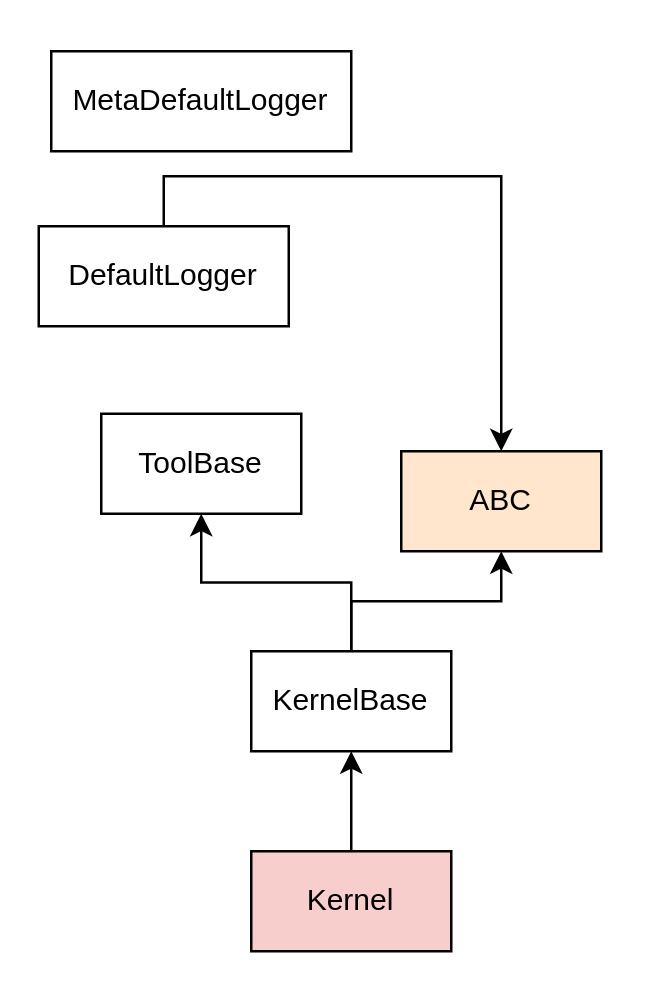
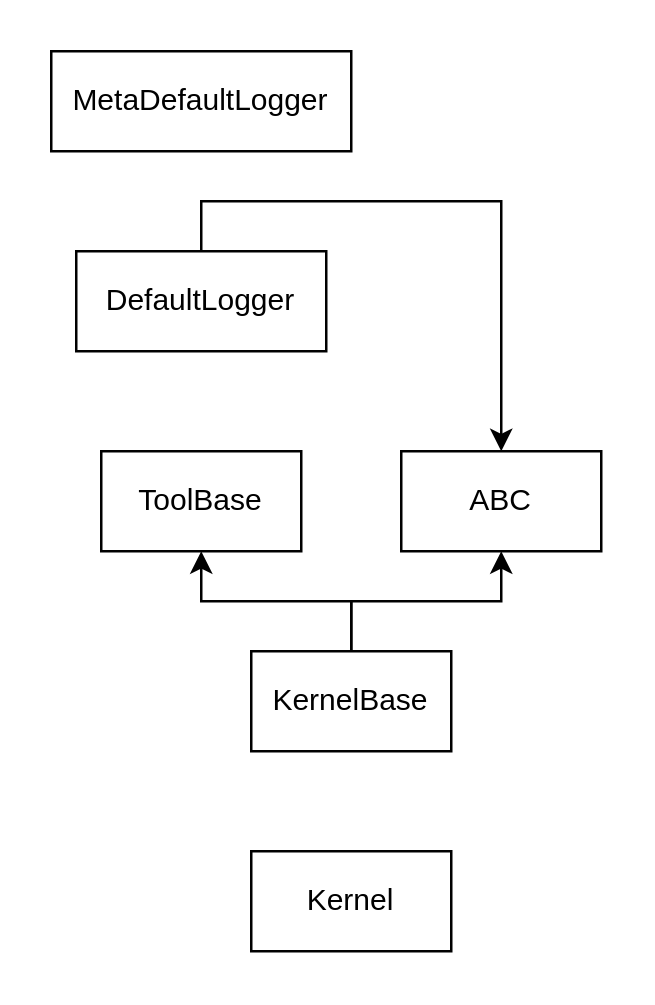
  <mxCell id="0" />
  <mxCell id="1" parent="0" />
- <mxCell id="2" style="edgeStyle=orthogonalEdgeStyle;rounded=0;orthogonalLoop=1;jettySize=auto;html=1;exitX=0.5;exitY=0;exitDx=0;exitDy=0;entryX=0.5;entryY=1;entryDx=0;entryDy=0;" edge="1" parent="1" source="3" target="6"><mxGeometry relative="1" as="geometry" /></mxCell>
- <mxCell id="3" value="Kernel" style="rounded=0;whiteSpace=wrap;html=1;fillColor=#f8cecc;" vertex="1" parent="1"><mxGeometry x="100" y="340" width="80" height="40" as="geometry" /></mxCell>
+ <mxCell id="3" value="Kernel" style="rounded=0;whiteSpace=wrap;html=1;" vertex="1" parent="1"><mxGeometry x="100" y="340" width="80" height="40" as="geometry" /></mxCell>
  <mxCell id="4" style="edgeStyle=orthogonalEdgeStyle;rounded=0;orthogonalLoop=1;jettySize=auto;html=1;exitX=0.5;exitY=0;exitDx=0;exitDy=0;entryX=0.5;entryY=1;entryDx=0;entryDy=0;" edge="1" parent="1" source="6" target="7"><mxGeometry relative="1" as="geometry" /></mxCell>
  <mxCell id="5" style="edgeStyle=orthogonalEdgeStyle;rounded=0;orthogonalLoop=1;jettySize=auto;html=1;exitX=0.5;exitY=0;exitDx=0;exitDy=0;entryX=0.5;entryY=1;entryDx=0;entryDy=0;" edge="1" parent="1" source="6" target="10"><mxGeometry relative="1" as="geometry" /></mxCell>
  <mxCell id="6" value="KernelBase" style="rounded=0;whiteSpace=wrap;html=1;" vertex="1" parent="1"><mxGeometry x="100" y="260" width="80" height="40" as="geometry" /></mxCell>
- <mxCell id="7" value="&lt;div&gt;ToolBase&lt;/div&gt;" style="rounded=0;whiteSpace=wrap;html=1;" vertex="1" parent="1"><mxGeometry x="40" y="165" width="80" height="40" as="geometry" /></mxCell>
+ <mxCell id="7" value="&lt;div&gt;ToolBase&lt;/div&gt;" style="rounded=0;whiteSpace=wrap;html=1;" vertex="1" parent="1"><mxGeometry x="40" y="180" width="80" height="40" as="geometry" /></mxCell>
  <mxCell id="8" style="edgeStyle=orthogonalEdgeStyle;rounded=0;orthogonalLoop=1;jettySize=auto;html=1;exitX=0.5;exitY=0;exitDx=0;exitDy=0;" edge="1" parent="1" source="9" target="10"><mxGeometry relative="1" as="geometry" /></mxCell>
- <mxCell id="9" value="DefaultLogger" style="rounded=0;whiteSpace=wrap;html=1;" vertex="1" parent="1"><mxGeometry x="15" y="90" width="100" height="40" as="geometry" /></mxCell>
- <mxCell id="10" value="ABC" style="rounded=0;whiteSpace=wrap;html=1;fillColor=#ffe6cc;" vertex="1" parent="1"><mxGeometry x="160" y="180" width="80" height="40" as="geometry" /></mxCell>
+ <mxCell id="9" value="DefaultLogger" style="rounded=0;whiteSpace=wrap;html=1;" vertex="1" parent="1"><mxGeometry x="30" y="100" width="100" height="40" as="geometry" /></mxCell>
+ <mxCell id="10" value="ABC" style="rounded=0;whiteSpace=wrap;html=1;" vertex="1" parent="1"><mxGeometry x="160" y="180" width="80" height="40" as="geometry" /></mxCell>
  <mxCell id="11" value="MetaDefaultLogger" style="rounded=0;whiteSpace=wrap;html=1;" vertex="1" parent="1"><mxGeometry x="20" y="20" width="120" height="40" as="geometry" /></mxCell>
